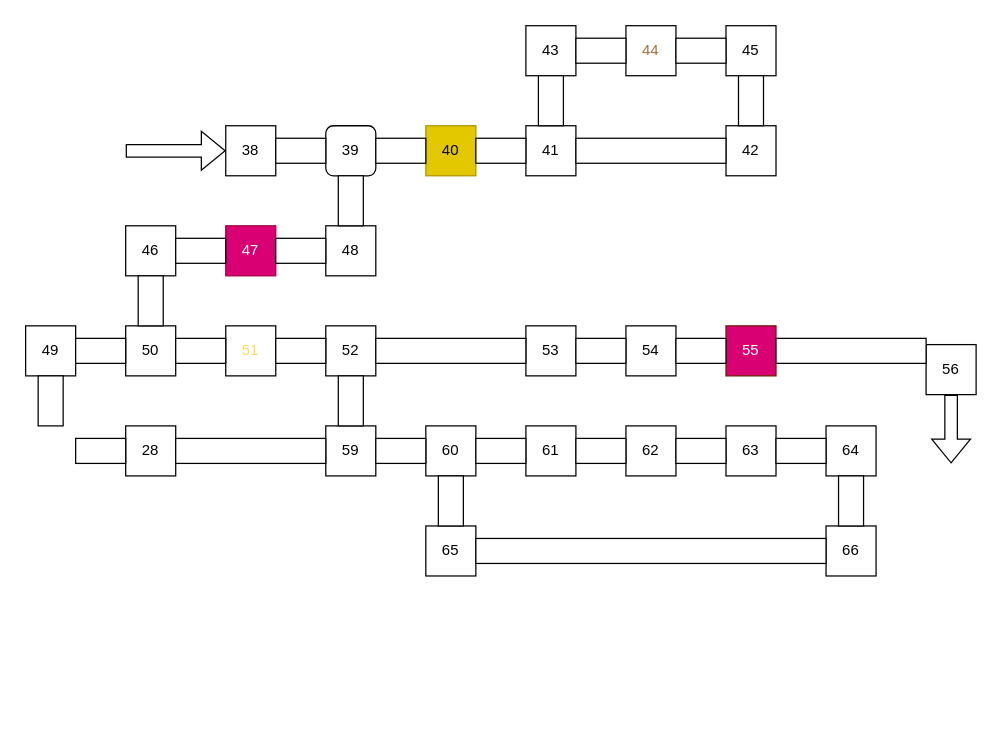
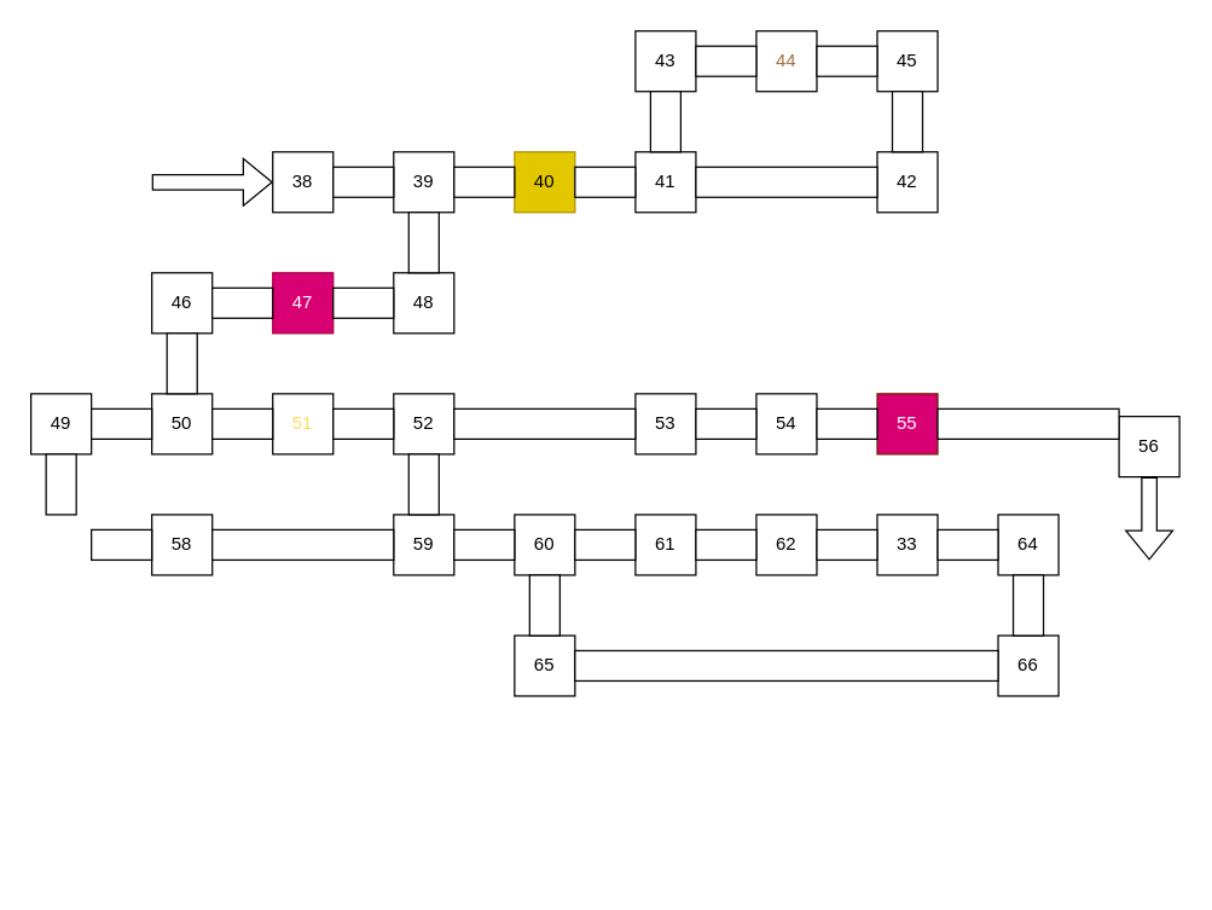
  <mxCell id="0" />
  <mxCell id="1" parent="0" />
  <mxCell id="2" value="49" style="rounded=0;whiteSpace=wrap;html=1;" vertex="1" parent="1"><mxGeometry x="20" y="260" width="40" height="40" as="geometry" /></mxCell>
  <mxCell id="3" value="50" style="rounded=0;whiteSpace=wrap;html=1;" vertex="1" parent="1"><mxGeometry x="100" y="260" width="40" height="40" as="geometry" /></mxCell>
  <mxCell id="4" value="46" style="rounded=0;whiteSpace=wrap;html=1;" vertex="1" parent="1"><mxGeometry x="100" y="180" width="40" height="40" as="geometry" /></mxCell>
  <mxCell id="5" value="47" style="rounded=0;whiteSpace=wrap;html=1;fillColor=#d80073;fontColor=#ffffff;strokeColor=#A50040;" vertex="1" parent="1"><mxGeometry x="180" y="180" width="40" height="40" as="geometry" /></mxCell>
  <mxCell id="6" value="48" style="rounded=0;whiteSpace=wrap;html=1;" vertex="1" parent="1"><mxGeometry x="260" y="180" width="40" height="40" as="geometry" /></mxCell>
- <mxCell id="7" value="39" style="whiteSpace=wrap;html=1;rounded=1;" vertex="1" parent="1"><mxGeometry x="260" y="100" width="40" height="40" as="geometry" /></mxCell>
+ <mxCell id="7" value="39" style="rounded=0;whiteSpace=wrap;html=1;" vertex="1" parent="1"><mxGeometry x="260" y="100" width="40" height="40" as="geometry" /></mxCell>
  <mxCell id="8" value="38" style="rounded=0;whiteSpace=wrap;html=1;" vertex="1" parent="1"><mxGeometry x="180" y="100" width="40" height="40" as="geometry" /></mxCell>
  <mxCell id="9" value="40" style="rounded=0;whiteSpace=wrap;html=1;fillColor=#e3c800;fontColor=#000000;strokeColor=#B09500;" vertex="1" parent="1"><mxGeometry x="340" y="100" width="40" height="40" as="geometry" /></mxCell>
  <mxCell id="10" value="41" style="rounded=0;whiteSpace=wrap;html=1;" vertex="1" parent="1"><mxGeometry x="420" y="100" width="40" height="40" as="geometry" /></mxCell>
  <mxCell id="11" value="43" style="rounded=0;whiteSpace=wrap;html=1;" vertex="1" parent="1"><mxGeometry x="420" width="40" height="40" as="geometry" y="20" /></mxCell>
  <mxCell id="12" value="44" style="rounded=0;whiteSpace=wrap;html=1;fontColor=#9E7045;" vertex="1" parent="1"><mxGeometry x="500" width="40" height="40" as="geometry" y="20" /></mxCell>
  <mxCell id="13" value="45" style="rounded=0;whiteSpace=wrap;html=1;" vertex="1" parent="1"><mxGeometry x="580" width="40" height="40" as="geometry" y="20" /></mxCell>
  <mxCell id="14" value="42" style="rounded=0;whiteSpace=wrap;html=1;" vertex="1" parent="1"><mxGeometry x="580" y="100" width="40" height="40" as="geometry" /></mxCell>
- <mxCell id="15" value="28" style="rounded=0;whiteSpace=wrap;html=1;" vertex="1" parent="1"><mxGeometry x="100" y="340" width="40" height="40" as="geometry" /></mxCell>
+ <mxCell id="15" value="58" style="rounded=0;whiteSpace=wrap;html=1;" vertex="1" parent="1"><mxGeometry x="100" y="340" width="40" height="40" as="geometry" /></mxCell>
  <mxCell id="16" value="51" style="rounded=0;whiteSpace=wrap;html=1;fontColor=#FFD966;" vertex="1" parent="1"><mxGeometry x="180" y="260" width="40" height="40" as="geometry" /></mxCell>
  <mxCell id="17" value="52" style="rounded=0;whiteSpace=wrap;html=1;" vertex="1" parent="1"><mxGeometry x="260" y="260" width="40" height="40" as="geometry" /></mxCell>
  <mxCell id="18" value="59" style="rounded=0;whiteSpace=wrap;html=1;" vertex="1" parent="1"><mxGeometry x="260" y="340" width="40" height="40" as="geometry" /></mxCell>
  <mxCell id="19" value="60" style="rounded=0;whiteSpace=wrap;html=1;" vertex="1" parent="1"><mxGeometry x="340" y="340" width="40" height="40" as="geometry" /></mxCell>
  <mxCell id="20" value="61" style="rounded=0;whiteSpace=wrap;html=1;" vertex="1" parent="1"><mxGeometry x="420" y="340" width="40" height="40" as="geometry" /></mxCell>
  <mxCell id="21" value="53" style="rounded=0;whiteSpace=wrap;html=1;" vertex="1" parent="1"><mxGeometry x="420" y="260" width="40" height="40" as="geometry" /></mxCell>
  <mxCell id="22" value="54" style="rounded=0;whiteSpace=wrap;html=1;" vertex="1" parent="1"><mxGeometry x="500" y="260" width="40" height="40" as="geometry" /></mxCell>
  <mxCell id="23" value="55" style="rounded=0;whiteSpace=wrap;html=1;fillColor=#d80073;fontColor=#ffffff;strokeColor=#6D1F00;" vertex="1" parent="1"><mxGeometry x="580" y="260" width="40" height="40" as="geometry" /></mxCell>
  <mxCell id="24" value="56" style="rounded=0;whiteSpace=wrap;html=1;" vertex="1" parent="1"><mxGeometry x="740" y="275" width="40" height="40" as="geometry" /></mxCell>
  <mxCell id="25" value="62" style="rounded=0;whiteSpace=wrap;html=1;" vertex="1" parent="1"><mxGeometry x="500" y="340" width="40" height="40" as="geometry" /></mxCell>
- <mxCell id="26" value="63" style="rounded=0;whiteSpace=wrap;html=1;" vertex="1" parent="1"><mxGeometry x="580" y="340" width="40" height="40" as="geometry" /></mxCell>
+ <mxCell id="26" value="33" style="rounded=0;whiteSpace=wrap;html=1;" vertex="1" parent="1"><mxGeometry x="580" y="340" width="40" height="40" as="geometry" /></mxCell>
  <mxCell id="27" value="64" style="rounded=0;whiteSpace=wrap;html=1;" vertex="1" parent="1"><mxGeometry x="660" y="340" width="40" height="40" as="geometry" /></mxCell>
  <mxCell id="28" value="66" style="rounded=0;whiteSpace=wrap;html=1;" vertex="1" parent="1"><mxGeometry x="660" y="420" width="40" height="40" as="geometry" /></mxCell>
  <mxCell id="29" value="65" style="rounded=0;whiteSpace=wrap;html=1;" vertex="1" parent="1"><mxGeometry x="340" y="420" width="40" height="40" as="geometry" /></mxCell>
  <mxCell id="30" value="" style="rounded=0;whiteSpace=wrap;html=1;rotation=90;" vertex="1" parent="1"><mxGeometry x="390" y="100" width="20" height="40" as="geometry" /></mxCell>
  <mxCell id="31" value="" style="rounded=0;whiteSpace=wrap;html=1;rotation=90;" vertex="1" parent="1"><mxGeometry x="470" width="20" height="40" as="geometry" y="20" /></mxCell>
  <mxCell id="32" value="" style="rounded=0;whiteSpace=wrap;html=1;rotation=90;" vertex="1" parent="1"><mxGeometry x="550" width="20" height="40" as="geometry" y="20" /></mxCell>
  <mxCell id="33" value="" style="rounded=0;whiteSpace=wrap;html=1;rotation=90;" vertex="1" parent="1"><mxGeometry x="230" y="100" width="20" height="40" as="geometry" /></mxCell>
  <mxCell id="34" value="" style="rounded=0;whiteSpace=wrap;html=1;rotation=90;" vertex="1" parent="1"><mxGeometry x="310" y="100" width="20" height="40" as="geometry" /></mxCell>
  <mxCell id="35" value="" style="rounded=0;whiteSpace=wrap;html=1;rotation=90;" vertex="1" parent="1"><mxGeometry x="510" y="60" width="20" height="120" as="geometry" /></mxCell>
  <mxCell id="36" value="" style="rounded=0;whiteSpace=wrap;html=1;rotation=90;" vertex="1" parent="1"><mxGeometry x="150" y="180" width="20" height="40" as="geometry" /></mxCell>
  <mxCell id="37" value="" style="rounded=0;whiteSpace=wrap;html=1;rotation=90;" vertex="1" parent="1"><mxGeometry x="230" y="180" width="20" height="40" as="geometry" /></mxCell>
  <mxCell id="38" value="" style="rounded=0;whiteSpace=wrap;html=1;rotation=90;" vertex="1" parent="1"><mxGeometry x="70" y="260" width="20" height="40" as="geometry" /></mxCell>
  <mxCell id="39" value="" style="rounded=0;whiteSpace=wrap;html=1;rotation=90;" vertex="1" parent="1"><mxGeometry x="150" y="260" width="20" height="40" as="geometry" /></mxCell>
  <mxCell id="40" value="" style="rounded=0;whiteSpace=wrap;html=1;rotation=90;" vertex="1" parent="1"><mxGeometry x="230" y="260" width="20" height="40" as="geometry" /></mxCell>
  <mxCell id="41" value="" style="rounded=0;whiteSpace=wrap;html=1;rotation=90;" vertex="1" parent="1"><mxGeometry x="70" y="340" width="20" height="40" as="geometry" /></mxCell>
  <mxCell id="42" value="" style="rounded=0;whiteSpace=wrap;html=1;rotation=90;" vertex="1" parent="1"><mxGeometry x="190" y="300" width="20" height="120" as="geometry" /></mxCell>
  <mxCell id="43" value="" style="rounded=0;whiteSpace=wrap;html=1;rotation=90;" vertex="1" parent="1"><mxGeometry x="310" y="340" width="20" height="40" as="geometry" /></mxCell>
  <mxCell id="44" value="" style="rounded=0;whiteSpace=wrap;html=1;rotation=90;" vertex="1" parent="1"><mxGeometry x="390" y="340" width="20" height="40" as="geometry" /></mxCell>
  <mxCell id="45" value="" style="rounded=0;whiteSpace=wrap;html=1;rotation=90;" vertex="1" parent="1"><mxGeometry x="470" y="340" width="20" height="40" as="geometry" /></mxCell>
  <mxCell id="46" value="" style="rounded=0;whiteSpace=wrap;html=1;rotation=90;" vertex="1" parent="1"><mxGeometry x="550" y="340" width="20" height="40" as="geometry" /></mxCell>
  <mxCell id="47" value="" style="rounded=0;whiteSpace=wrap;html=1;rotation=90;" vertex="1" parent="1"><mxGeometry x="630" y="340" width="20" height="40" as="geometry" /></mxCell>
  <mxCell id="48" value="" style="rounded=0;whiteSpace=wrap;html=1;rotation=90;" vertex="1" parent="1"><mxGeometry x="510" y="300" width="20" height="280" as="geometry" /></mxCell>
  <mxCell id="49" value="" style="rounded=0;whiteSpace=wrap;html=1;rotation=90;" vertex="1" parent="1"><mxGeometry x="670" y="220" width="20" height="120" as="geometry" /></mxCell>
  <mxCell id="50" value="" style="rounded=0;whiteSpace=wrap;html=1;" vertex="1" parent="1"><mxGeometry x="430" y="60" width="20" height="40" as="geometry" /></mxCell>
  <mxCell id="51" value="" style="rounded=0;whiteSpace=wrap;html=1;" vertex="1" parent="1"><mxGeometry x="590" y="60" width="20" height="40" as="geometry" /></mxCell>
  <mxCell id="52" value="" style="rounded=0;whiteSpace=wrap;html=1;" vertex="1" parent="1"><mxGeometry x="270" y="140" width="20" height="40" as="geometry" /></mxCell>
  <mxCell id="53" value="" style="rounded=0;whiteSpace=wrap;html=1;" vertex="1" parent="1"><mxGeometry x="110" y="220" width="20" height="40" as="geometry" /></mxCell>
  <mxCell id="54" value="" style="rounded=0;whiteSpace=wrap;html=1;" vertex="1" parent="1"><mxGeometry x="30" y="300" width="20" height="40" as="geometry" /></mxCell>
  <mxCell id="55" value="" style="rounded=0;whiteSpace=wrap;html=1;" vertex="1" parent="1"><mxGeometry x="270" y="300" width="20" height="40" as="geometry" /></mxCell>
  <mxCell id="56" value="" style="rounded=0;whiteSpace=wrap;html=1;" vertex="1" parent="1"><mxGeometry x="350" y="380" width="20" height="40" as="geometry" /></mxCell>
  <mxCell id="57" value="" style="rounded=0;whiteSpace=wrap;html=1;" vertex="1" parent="1"><mxGeometry x="670" y="380" width="20" height="40" as="geometry" /></mxCell>
  <mxCell id="58" value="" style="rounded=0;whiteSpace=wrap;html=1;rotation=90;" vertex="1" parent="1"><mxGeometry x="350" y="220" width="20" height="120" as="geometry" /></mxCell>
  <mxCell id="59" value="" style="rounded=0;whiteSpace=wrap;html=1;rotation=90;" vertex="1" parent="1"><mxGeometry x="470" y="260" width="20" height="40" as="geometry" /></mxCell>
  <mxCell id="60" value="" style="rounded=0;whiteSpace=wrap;html=1;rotation=90;" vertex="1" parent="1"><mxGeometry x="550" y="260" width="20" height="40" as="geometry" /></mxCell>
  <mxCell id="61" value="" style="shape=flexArrow;endArrow=classic;html=1;rounded=0;exitX=0.5;exitY=1;exitDx=0;exitDy=0;" edge="1" parent="1" source="24"><mxGeometry width="50" height="50" relative="1" as="geometry"><mxPoint x="750" y="370" as="sourcePoint" /><mxPoint x="760" y="370" as="targetPoint" /></mxGeometry></mxCell>
  <mxCell id="62" value="" style="shape=flexArrow;endArrow=classic;html=1;rounded=0;entryX=0;entryY=0.5;entryDx=0;entryDy=0;" edge="1" parent="1" target="8"><mxGeometry width="50" height="50" relative="1" as="geometry"><mxPoint x="100" y="120" as="sourcePoint" /><mxPoint x="150" y="70" as="targetPoint" /></mxGeometry></mxCell>
